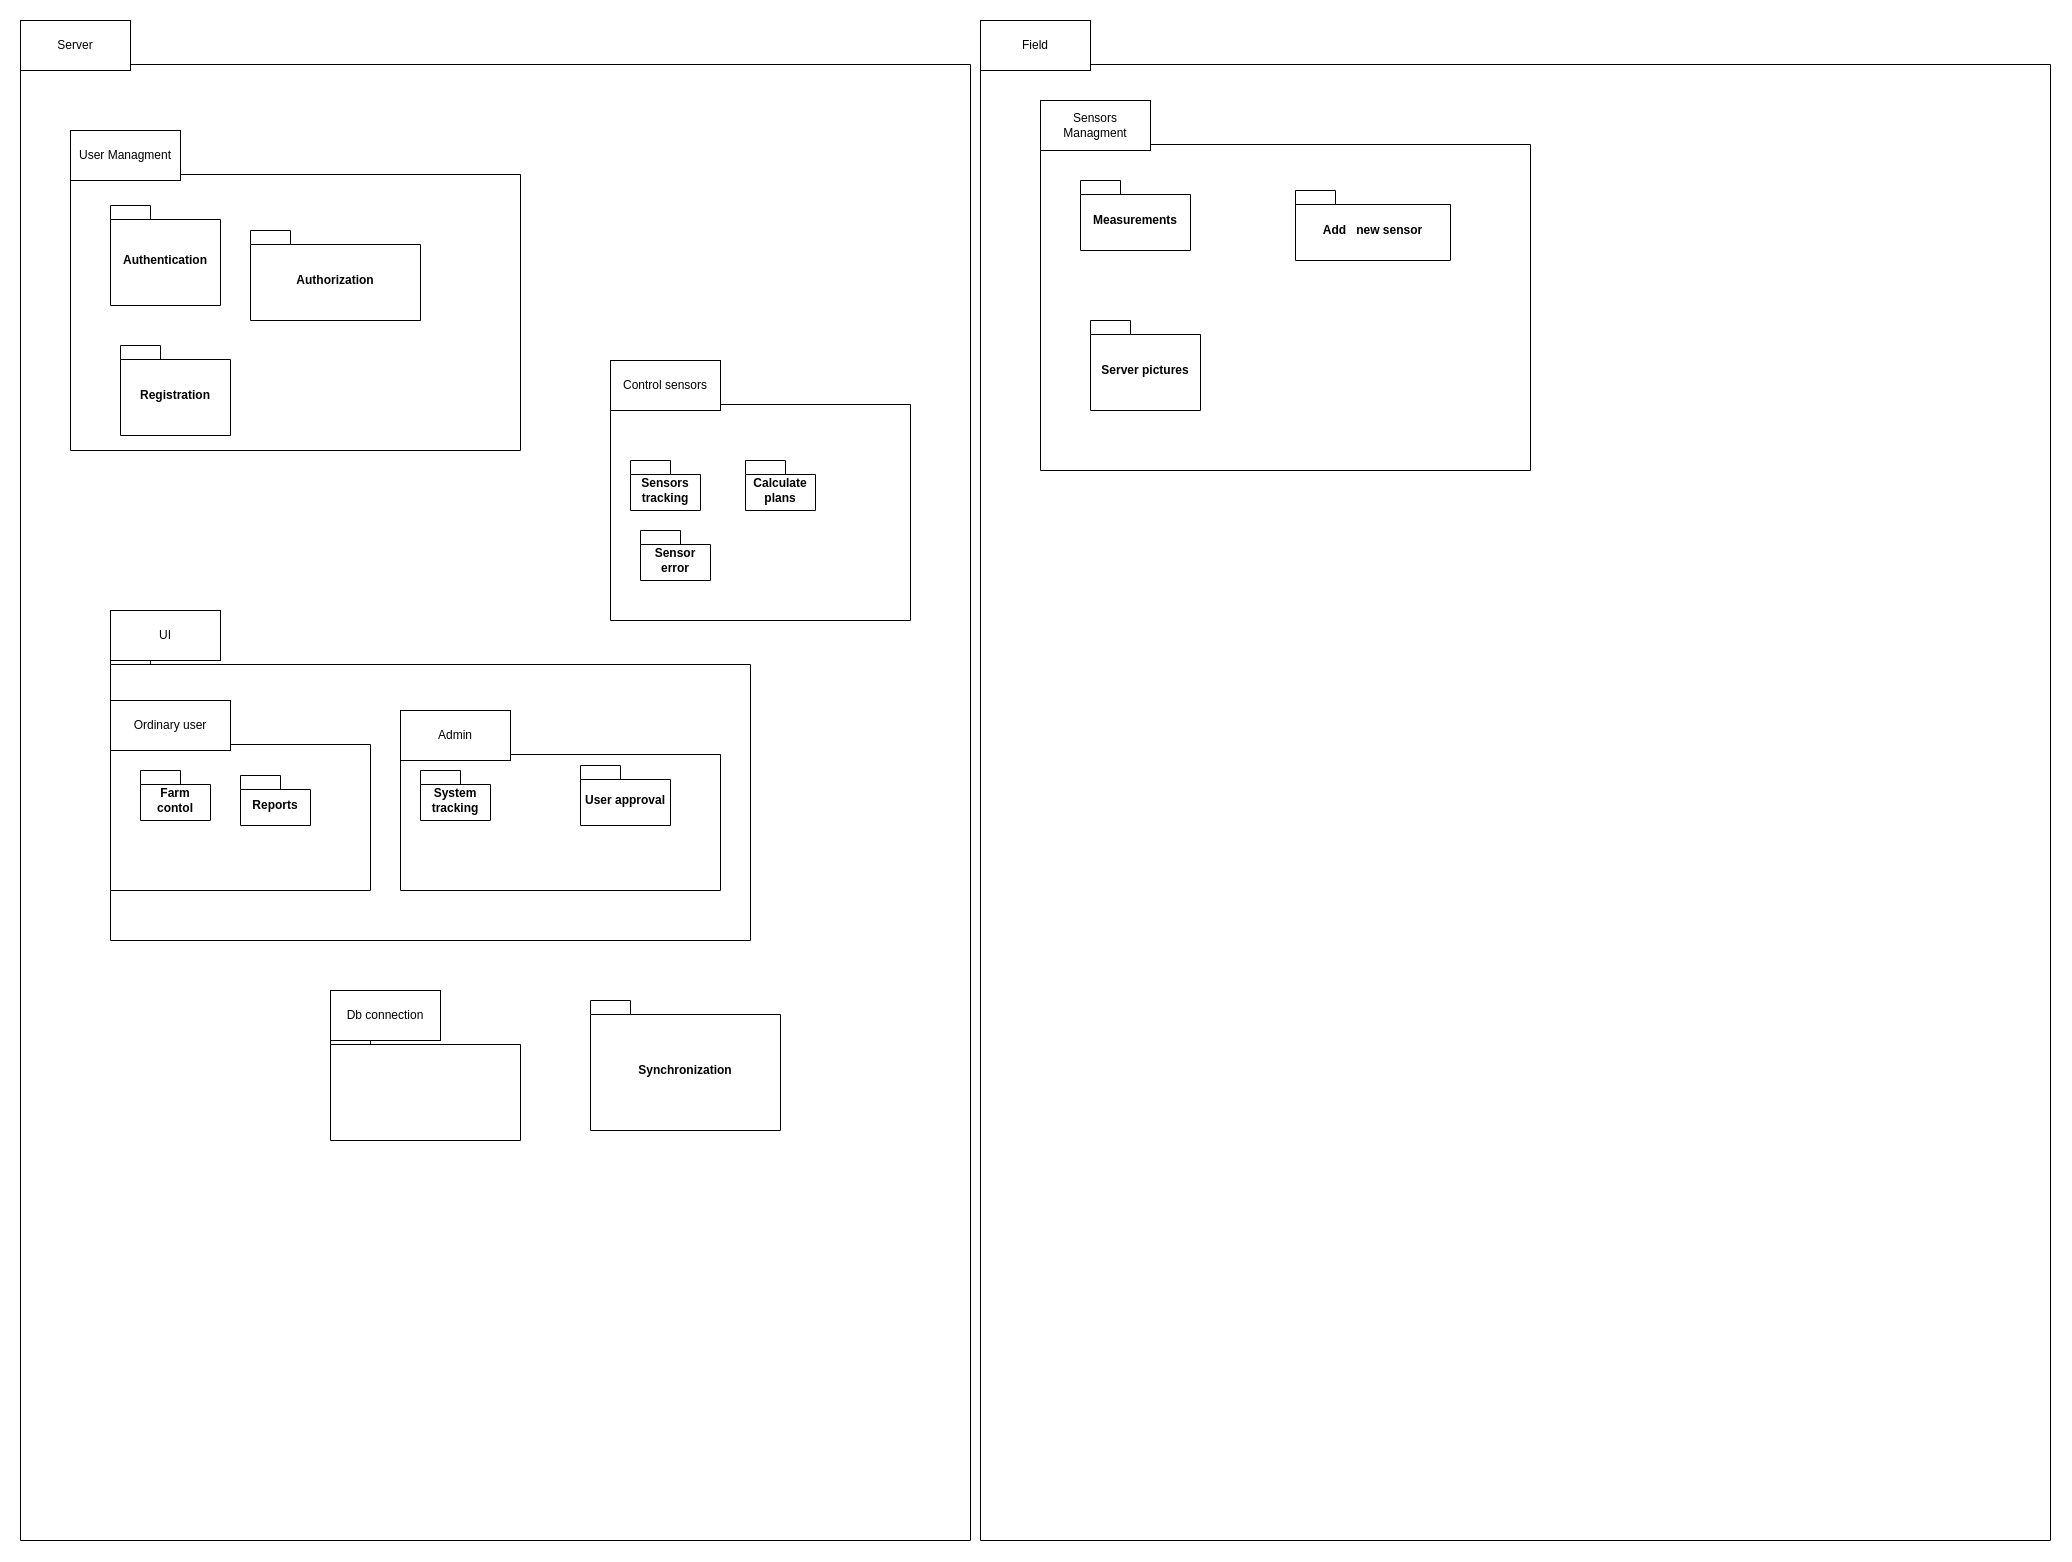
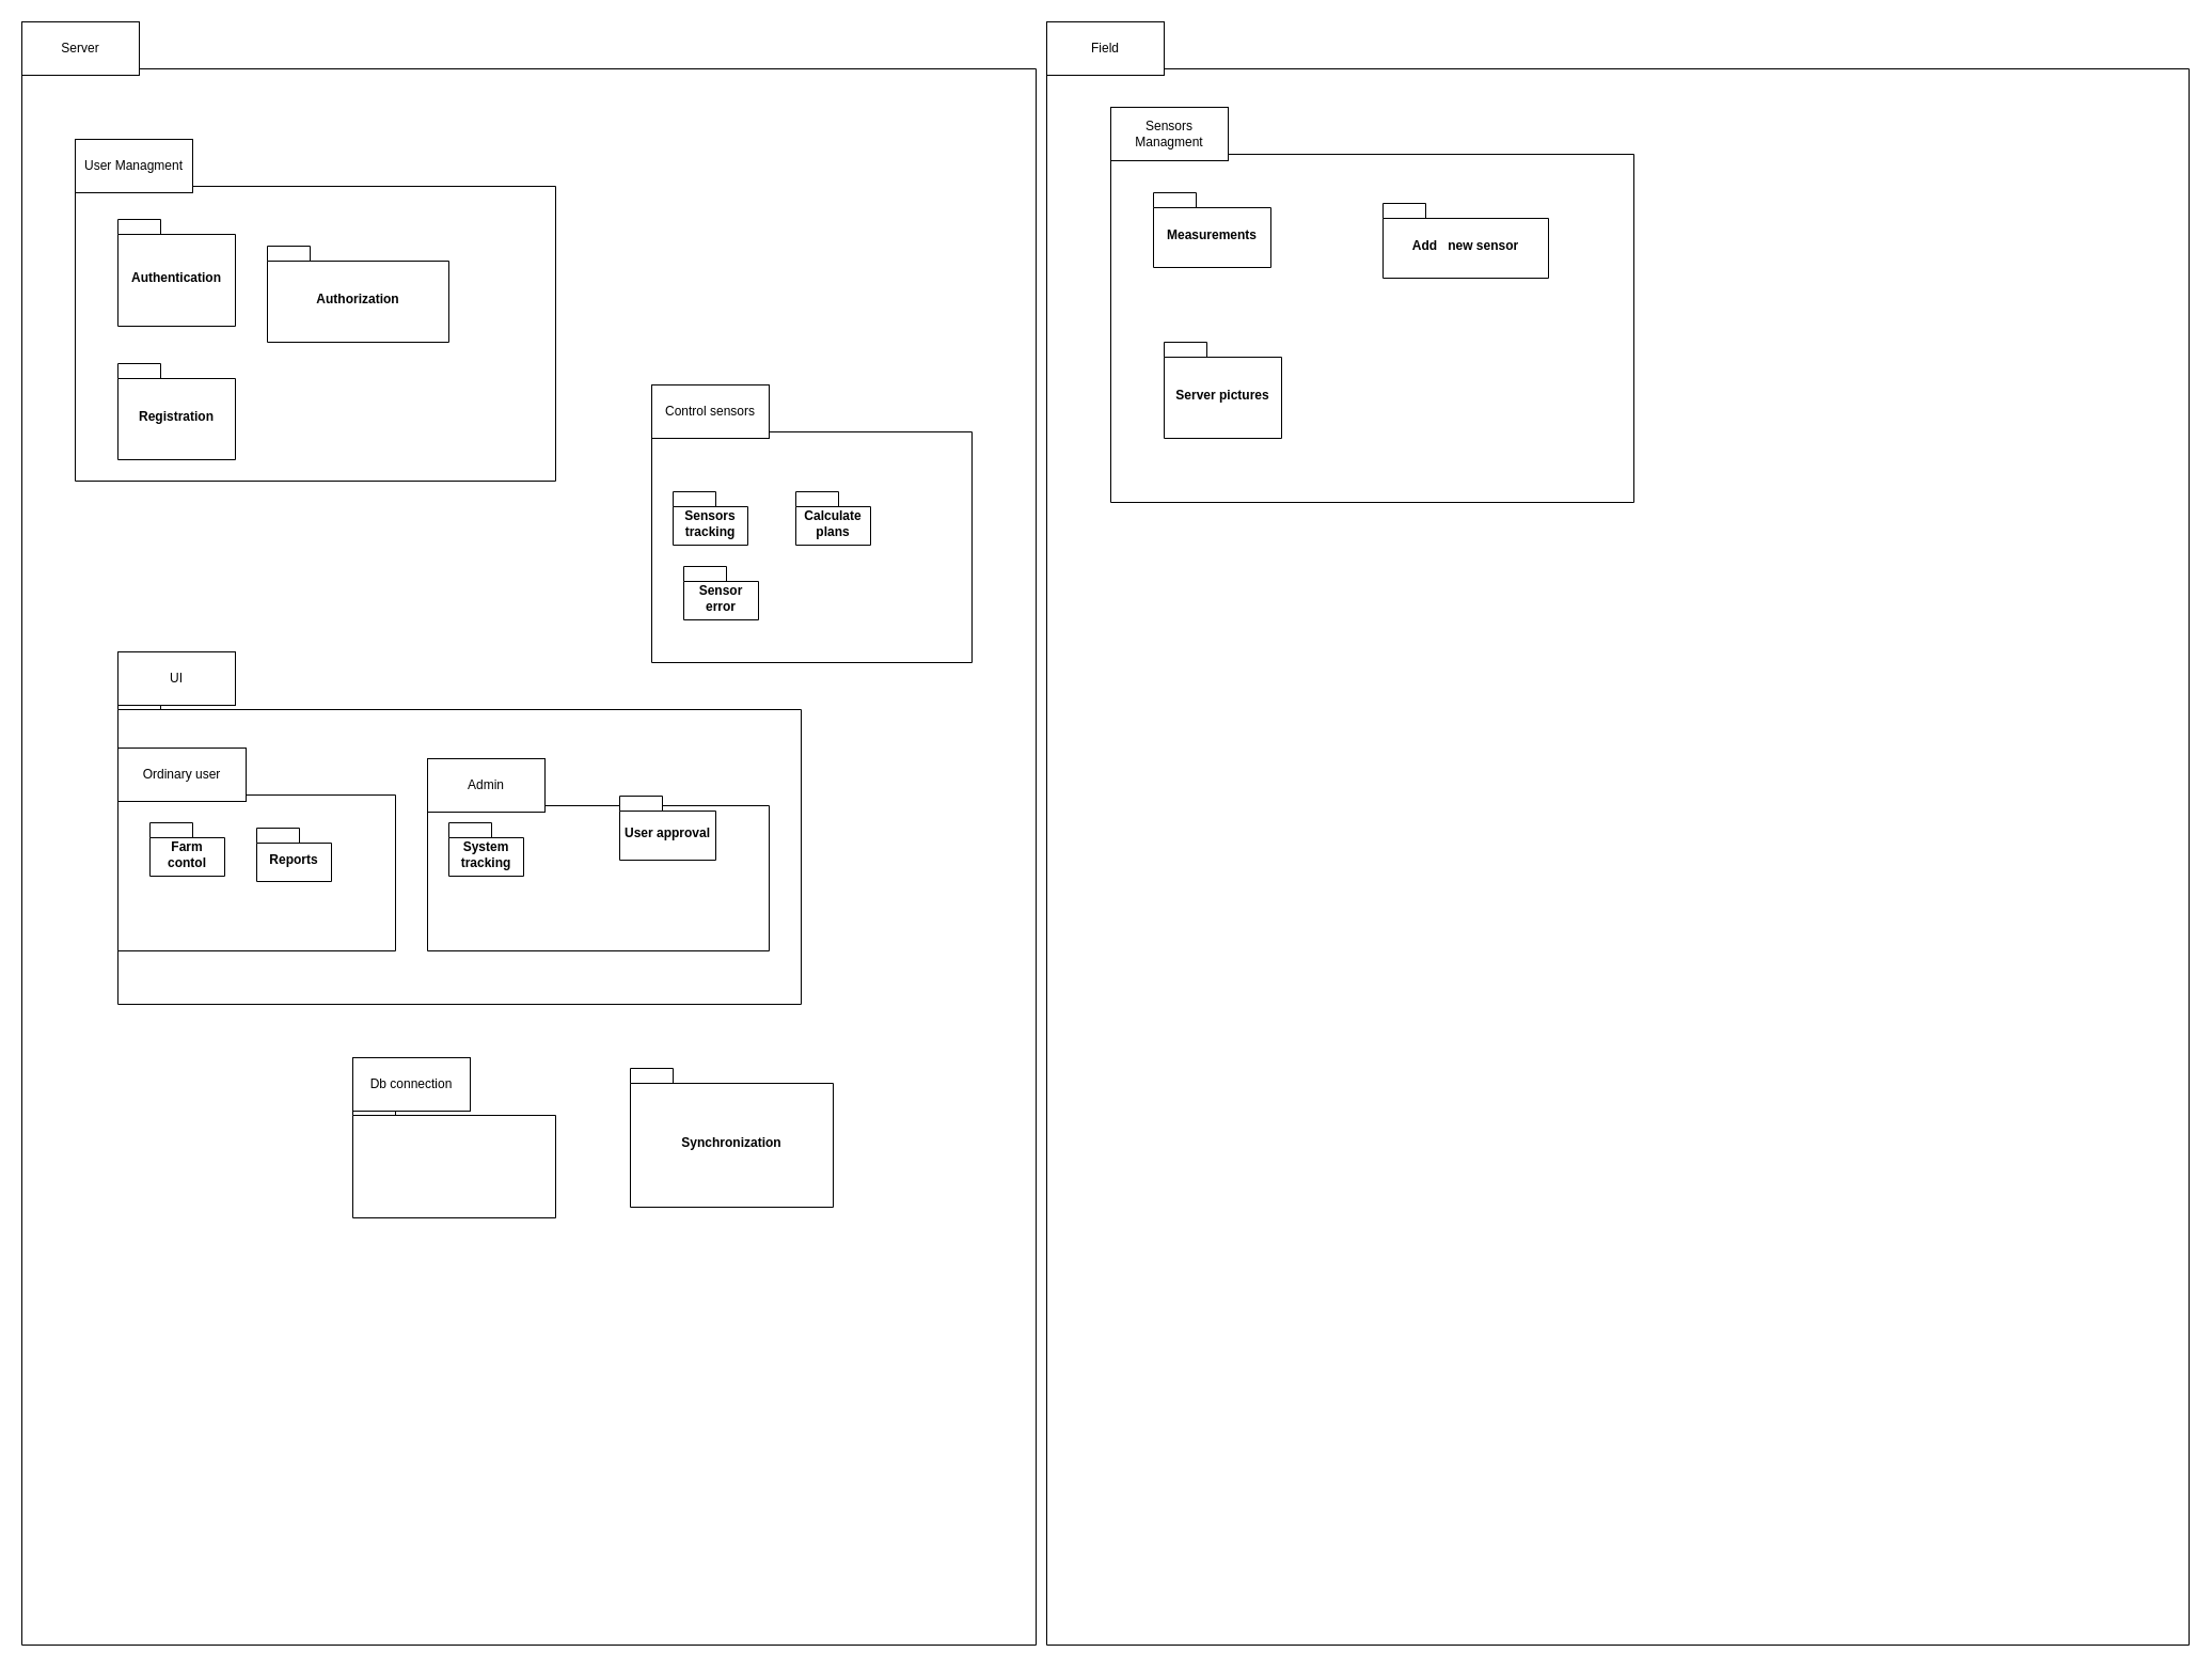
  <mxCell id="0" />
  <mxCell id="1" parent="0" />
  <mxCell id="2" value="" style="shape=folder;fontStyle=1;spacingTop=10;tabWidth=40;tabHeight=14;tabPosition=left;html=1;whiteSpace=wrap;" vertex="1" parent="1"><mxGeometry width="950" height="1490" as="geometry" x="20" y="50" /></mxCell>
  <mxCell id="3" value="" style="shape=folder;fontStyle=1;spacingTop=10;tabWidth=40;tabHeight=14;tabPosition=left;html=1;whiteSpace=wrap;" vertex="1" parent="1"><mxGeometry x="980" width="1070" height="1490" as="geometry" y="50" /></mxCell>
  <mxCell id="4" value="Server" style="html=1;whiteSpace=wrap;" vertex="1" parent="1"><mxGeometry y="20" width="110" height="50" as="geometry" x="20" /></mxCell>
  <mxCell id="5" value="Field" style="html=1;whiteSpace=wrap;" vertex="1" parent="1"><mxGeometry x="980" y="20" width="110" height="50" as="geometry" /></mxCell>
  <mxCell id="6" value="" style="shape=folder;fontStyle=1;spacingTop=10;tabWidth=40;tabHeight=14;tabPosition=left;html=1;whiteSpace=wrap;" vertex="1" parent="1"><mxGeometry x="70" y="160" width="450" height="290" as="geometry" /></mxCell>
  <mxCell id="7" value="User Managment" style="html=1;whiteSpace=wrap;" vertex="1" parent="1"><mxGeometry x="70" y="130" width="110" height="50" as="geometry" /></mxCell>
  <mxCell id="8" value="" style="shape=folder;fontStyle=1;spacingTop=10;tabWidth=40;tabHeight=14;tabPosition=left;html=1;whiteSpace=wrap;" vertex="1" parent="1"><mxGeometry x="1040" y="130" width="490" height="340" as="geometry" /></mxCell>
  <mxCell id="9" value="Sensors Managment" style="html=1;whiteSpace=wrap;" vertex="1" parent="1"><mxGeometry x="1040" y="100" width="110" height="50" as="geometry" /></mxCell>
  <mxCell id="10" value="Measurements" style="shape=folder;fontStyle=1;spacingTop=10;tabWidth=40;tabHeight=14;tabPosition=left;html=1;whiteSpace=wrap;" vertex="1" parent="1"><mxGeometry x="1080" y="180" width="110" height="70" as="geometry" /></mxCell>
  <mxCell id="11" value="" style="shape=folder;fontStyle=1;spacingTop=10;tabWidth=40;tabHeight=14;tabPosition=left;html=1;whiteSpace=wrap;" vertex="1" parent="1"><mxGeometry x="110" y="650" width="640" height="290" as="geometry" /></mxCell>
  <mxCell id="12" value="UI" style="html=1;whiteSpace=wrap;" vertex="1" parent="1"><mxGeometry x="110" y="610" width="110" height="50" as="geometry" /></mxCell>
  <mxCell id="13" value="" style="shape=folder;fontStyle=1;spacingTop=10;tabWidth=40;tabHeight=14;tabPosition=left;html=1;whiteSpace=wrap;" vertex="1" parent="1"><mxGeometry x="110" y="730" width="260" height="160" as="geometry" /></mxCell>
  <mxCell id="14" value="" style="shape=folder;fontStyle=1;spacingTop=10;tabWidth=40;tabHeight=14;tabPosition=left;html=1;whiteSpace=wrap;" vertex="1" parent="1"><mxGeometry x="400" y="740" width="320" height="150" as="geometry" /></mxCell>
  <mxCell id="15" value="Farm contol" style="shape=folder;fontStyle=1;spacingTop=10;tabWidth=40;tabHeight=14;tabPosition=left;html=1;whiteSpace=wrap;" vertex="1" parent="1"><mxGeometry x="140" y="770" width="70" height="50" as="geometry" /></mxCell>
  <mxCell id="16" value="System tracking" style="shape=folder;fontStyle=1;spacingTop=10;tabWidth=40;tabHeight=14;tabPosition=left;html=1;whiteSpace=wrap;" vertex="1" parent="1"><mxGeometry x="420" y="770" width="70" height="50" as="geometry" /></mxCell>
- <mxCell id="17" value="User approval" style="shape=folder;fontStyle=1;spacingTop=10;tabWidth=40;tabHeight=14;tabPosition=left;html=1;whiteSpace=wrap;" vertex="1" parent="1"><mxGeometry x="580" y="765" width="90" height="60" as="geometry" /></mxCell>
+ <mxCell id="17" value="User approval" style="shape=folder;fontStyle=1;spacingTop=10;tabWidth=40;tabHeight=14;tabPosition=left;html=1;whiteSpace=wrap;" vertex="1" parent="1"><mxGeometry x="580" y="745" width="90" height="60" as="geometry" /></mxCell>
  <mxCell id="18" value="Admin" style="html=1;whiteSpace=wrap;" vertex="1" parent="1"><mxGeometry x="400" y="710" width="110" height="50" as="geometry" /></mxCell>
  <mxCell id="19" value="Ordinary user" style="html=1;whiteSpace=wrap;" vertex="1" parent="1"><mxGeometry x="110" y="700" width="120" height="50" as="geometry" /></mxCell>
  <mxCell id="20" value="Authentication" style="shape=folder;fontStyle=1;spacingTop=10;tabWidth=40;tabHeight=14;tabPosition=left;html=1;whiteSpace=wrap;" vertex="1" parent="1"><mxGeometry x="110" y="205" width="110" height="100" as="geometry" /></mxCell>
  <mxCell id="21" value="Authorization" style="shape=folder;fontStyle=1;spacingTop=10;tabWidth=40;tabHeight=14;tabPosition=left;html=1;whiteSpace=wrap;" vertex="1" parent="1"><mxGeometry x="250" y="230" width="170" height="90" as="geometry" /></mxCell>
- <mxCell id="22" value="Registration" style="shape=folder;fontStyle=1;spacingTop=10;tabWidth=40;tabHeight=14;tabPosition=left;html=1;whiteSpace=wrap;" vertex="1" parent="1"><mxGeometry x="120" y="345" width="110" height="90" as="geometry" /></mxCell>
+ <mxCell id="22" value="Registration" style="shape=folder;fontStyle=1;spacingTop=10;tabWidth=40;tabHeight=14;tabPosition=left;html=1;whiteSpace=wrap;" vertex="1" parent="1"><mxGeometry x="110" y="340" width="110" height="90" as="geometry" /></mxCell>
  <mxCell id="23" value="" style="shape=folder;fontStyle=1;spacingTop=10;tabWidth=40;tabHeight=14;tabPosition=left;html=1;whiteSpace=wrap;" vertex="1" parent="1"><mxGeometry x="610" y="390" width="300" height="230" as="geometry" /></mxCell>
  <mxCell id="24" value="Control sensors" style="html=1;whiteSpace=wrap;" vertex="1" parent="1"><mxGeometry x="610" y="360" width="110" height="50" as="geometry" /></mxCell>
  <mxCell id="25" value="Sensors tracking" style="shape=folder;fontStyle=1;spacingTop=10;tabWidth=40;tabHeight=14;tabPosition=left;html=1;whiteSpace=wrap;" vertex="1" parent="1"><mxGeometry x="630" y="460" width="70" height="50" as="geometry" /></mxCell>
  <mxCell id="26" value="Reports" style="shape=folder;fontStyle=1;spacingTop=10;tabWidth=40;tabHeight=14;tabPosition=left;html=1;whiteSpace=wrap;" vertex="1" parent="1"><mxGeometry x="240" y="775" width="70" height="50" as="geometry" /></mxCell>
  <mxCell id="27" value="Calculate plans" style="shape=folder;fontStyle=1;spacingTop=10;tabWidth=40;tabHeight=14;tabPosition=left;html=1;whiteSpace=wrap;" vertex="1" parent="1"><mxGeometry x="745" y="460" width="70" height="50" as="geometry" /></mxCell>
  <mxCell id="28" value="Sensor error" style="shape=folder;fontStyle=1;spacingTop=10;tabWidth=40;tabHeight=14;tabPosition=left;html=1;whiteSpace=wrap;" vertex="1" parent="1"><mxGeometry x="640" y="530" width="70" height="50" as="geometry" /></mxCell>
  <mxCell id="29" value="Add&amp;nbsp; &amp;nbsp;new sensor" style="shape=folder;fontStyle=1;spacingTop=10;tabWidth=40;tabHeight=14;tabPosition=left;html=1;whiteSpace=wrap;" vertex="1" parent="1"><mxGeometry x="1295" y="190" width="155" height="70" as="geometry" /></mxCell>
  <mxCell id="30" value="Server pictures" style="shape=folder;fontStyle=1;spacingTop=10;tabWidth=40;tabHeight=14;tabPosition=left;html=1;whiteSpace=wrap;" vertex="1" parent="1"><mxGeometry x="1090" y="320" width="110" height="90" as="geometry" /></mxCell>
  <mxCell id="31" value="Synchronization" style="shape=folder;fontStyle=1;spacingTop=10;tabWidth=40;tabHeight=14;tabPosition=left;html=1;whiteSpace=wrap;" vertex="1" parent="1"><mxGeometry x="590" y="1000" width="190" height="130" as="geometry" /></mxCell>
  <mxCell id="32" value="" style="shape=folder;fontStyle=1;spacingTop=10;tabWidth=40;tabHeight=14;tabPosition=left;html=1;whiteSpace=wrap;" vertex="1" parent="1"><mxGeometry x="330" y="1030" width="190" height="110" as="geometry" /></mxCell>
  <mxCell id="33" value="Db connection" style="html=1;whiteSpace=wrap;" vertex="1" parent="1"><mxGeometry x="330" y="990" width="110" height="50" as="geometry" /></mxCell>
